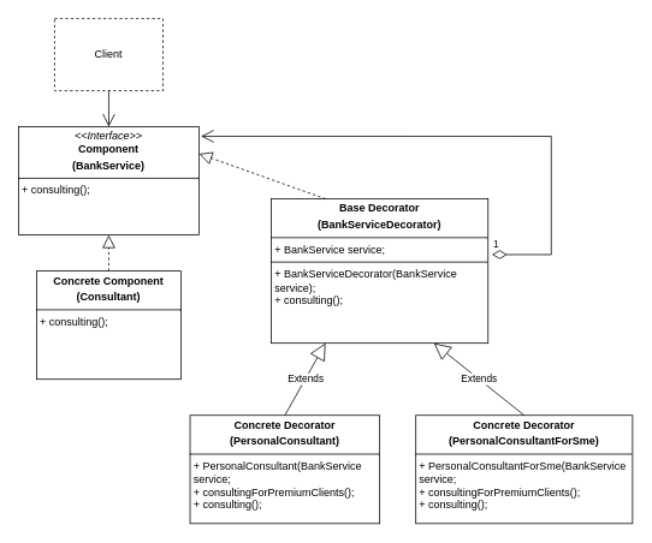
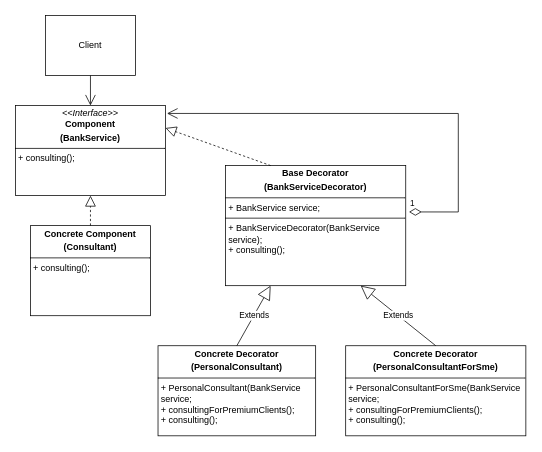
  <mxCell id="0" />
  <mxCell id="1" parent="0" />
  <mxCell id="2" value="&lt;p style=&quot;margin:0px;margin-top:4px;text-align:center;&quot;&gt;&lt;i&gt;&amp;lt;&amp;lt;Interface&amp;gt;&amp;gt;&lt;/i&gt;&lt;br&gt;&lt;b&gt;Component&lt;/b&gt;&lt;/p&gt;&lt;p style=&quot;margin:0px;margin-top:4px;text-align:center;&quot;&gt;&lt;b&gt;(BankService)&lt;/b&gt;&lt;/p&gt;&lt;hr size=&quot;1&quot; style=&quot;border-style:solid;&quot;&gt;&lt;p style=&quot;margin:0px;margin-left:4px;&quot;&gt;+ consulting();&lt;br&gt;&lt;br&gt;&lt;/p&gt;" style="verticalAlign=top;align=left;overflow=fill;html=1;whiteSpace=wrap;" vertex="1" parent="1"><mxGeometry x="20" y="140" width="200" height="120" as="geometry" /></mxCell>
- <mxCell id="3" value="Client" style="html=1;whiteSpace=wrap;dashed=1;" vertex="1" parent="1"><mxGeometry x="60" y="20" width="120" height="80" as="geometry" /></mxCell>
+ <mxCell id="3" value="Client" style="html=1;whiteSpace=wrap;" vertex="1" parent="1"><mxGeometry x="60" y="20" width="120" height="80" as="geometry" /></mxCell>
  <mxCell id="4" value="&lt;p style=&quot;margin:0px;margin-top:4px;text-align:center;&quot;&gt;&lt;b&gt;Concrete Component&lt;/b&gt;&lt;/p&gt;&lt;p style=&quot;margin:0px;margin-top:4px;text-align:center;&quot;&gt;&lt;b&gt;(Consultant)&lt;/b&gt;&lt;/p&gt;&lt;hr size=&quot;1&quot; style=&quot;border-style:solid;&quot;&gt;&lt;p style=&quot;margin:0px;margin-left:4px;&quot;&gt;+ consulting();&lt;/p&gt;" style="verticalAlign=top;align=left;overflow=fill;html=1;whiteSpace=wrap;" vertex="1" parent="1"><mxGeometry x="40" y="300" width="160" height="120" as="geometry" /></mxCell>
  <mxCell id="5" value="&lt;p style=&quot;margin:0px;margin-top:4px;text-align:center;&quot;&gt;&lt;b&gt;Base Decorator&lt;/b&gt;&lt;/p&gt;&lt;p style=&quot;margin:0px;margin-top:4px;text-align:center;&quot;&gt;&lt;b&gt;(BankServiсeDecorator)&lt;/b&gt;&lt;/p&gt;&lt;hr size=&quot;1&quot; style=&quot;border-style:solid;&quot;&gt;&lt;p style=&quot;margin:0px;margin-left:4px;&quot;&gt;+ BankService service;&lt;/p&gt;&lt;hr size=&quot;1&quot; style=&quot;border-style:solid;&quot;&gt;&lt;p style=&quot;margin:0px;margin-left:4px;&quot;&gt;+ BankServiceDecorator(BankService service);&lt;/p&gt;&lt;p style=&quot;margin:0px;margin-left:4px;&quot;&gt;+ consulting();&lt;/p&gt;" style="verticalAlign=top;align=left;overflow=fill;html=1;whiteSpace=wrap;" vertex="1" parent="1"><mxGeometry x="300" y="220" width="240" height="160" as="geometry" /></mxCell>
  <mxCell id="6" value="" style="endArrow=open;endFill=1;endSize=12;html=1;rounded=0;exitX=0.5;exitY=1;exitDx=0;exitDy=0;entryX=0.5;entryY=0;entryDx=0;entryDy=0;" edge="1" parent="1" source="3" target="2"><mxGeometry width="160" relative="1" as="geometry"><mxPoint x="80" y="270" as="sourcePoint" /><mxPoint x="240" y="270" as="targetPoint" /></mxGeometry></mxCell>
  <mxCell id="7" value="" style="endArrow=block;dashed=1;endFill=0;endSize=12;html=1;rounded=0;exitX=0.5;exitY=0;exitDx=0;exitDy=0;entryX=0.5;entryY=1;entryDx=0;entryDy=0;" edge="1" parent="1" source="4" target="2"><mxGeometry width="160" relative="1" as="geometry"><mxPoint x="80" y="170" as="sourcePoint" /><mxPoint x="240" y="170" as="targetPoint" /></mxGeometry></mxCell>
  <mxCell id="8" value="" style="endArrow=block;dashed=1;endFill=0;endSize=12;html=1;rounded=0;exitX=0.25;exitY=0;exitDx=0;exitDy=0;entryX=1;entryY=0.25;entryDx=0;entryDy=0;" edge="1" parent="1" source="5" target="2"><mxGeometry width="160" relative="1" as="geometry"><mxPoint x="80" y="170" as="sourcePoint" /><mxPoint x="240" y="170" as="targetPoint" /></mxGeometry></mxCell>
  <mxCell id="9" value="&lt;p style=&quot;margin:0px;margin-top:4px;text-align:center;&quot;&gt;&lt;b&gt;Concrete Decorator&lt;/b&gt;&lt;/p&gt;&lt;p style=&quot;margin:0px;margin-top:4px;text-align:center;&quot;&gt;&lt;b&gt;(PersonalConsultant)&lt;/b&gt;&lt;/p&gt;&lt;hr size=&quot;1&quot; style=&quot;border-style:solid;&quot;&gt;&lt;p style=&quot;margin:0px;margin-left:4px;&quot;&gt;+ PersonalConsultant(BankService service;&lt;/p&gt;&lt;p style=&quot;margin:0px;margin-left:4px;&quot;&gt;+ consultingForPremiumClients();&lt;/p&gt;&lt;p style=&quot;margin:0px;margin-left:4px;&quot;&gt;+ consulting();&lt;/p&gt;" style="verticalAlign=top;align=left;overflow=fill;html=1;whiteSpace=wrap;" vertex="1" parent="1"><mxGeometry x="210" y="460" width="210" height="120" as="geometry" /></mxCell>
  <mxCell id="10" value="&lt;p style=&quot;margin:0px;margin-top:4px;text-align:center;&quot;&gt;&lt;b&gt;Concrete Decorator&lt;/b&gt;&lt;/p&gt;&lt;p style=&quot;margin:0px;margin-top:4px;text-align:center;&quot;&gt;&lt;b&gt;(PersonalConsultantForSme)&lt;/b&gt;&lt;/p&gt;&lt;hr size=&quot;1&quot; style=&quot;border-style:solid;&quot;&gt;&lt;p style=&quot;margin:0px;margin-left:4px;&quot;&gt;+ PersonalConsultantForSme(BankService service;&lt;/p&gt;&lt;p style=&quot;margin:0px;margin-left:4px;&quot;&gt;+ consultingForPremiumClients();&lt;/p&gt;&lt;p style=&quot;margin:0px;margin-left:4px;&quot;&gt;+ consulting();&lt;/p&gt;" style="verticalAlign=top;align=left;overflow=fill;html=1;whiteSpace=wrap;" vertex="1" parent="1"><mxGeometry x="460" y="460" width="240" height="120" as="geometry" /></mxCell>
  <mxCell id="11" value="Extends" style="endArrow=block;endSize=16;endFill=0;html=1;rounded=0;exitX=0.5;exitY=0;exitDx=0;exitDy=0;entryX=0.25;entryY=1;entryDx=0;entryDy=0;" edge="1" parent="1" source="9" target="5"><mxGeometry width="160" relative="1" as="geometry"><mxPoint x="180" y="270" as="sourcePoint" /><mxPoint x="340" y="270" as="targetPoint" /></mxGeometry></mxCell>
  <mxCell id="12" value="Extends" style="endArrow=block;endSize=16;endFill=0;html=1;rounded=0;exitX=0.5;exitY=0;exitDx=0;exitDy=0;entryX=0.75;entryY=1;entryDx=0;entryDy=0;" edge="1" parent="1" source="10" target="5"><mxGeometry width="160" relative="1" as="geometry"><mxPoint x="190" y="270" as="sourcePoint" /><mxPoint x="350" y="270" as="targetPoint" /></mxGeometry></mxCell>
  <mxCell id="13" value="1" style="endArrow=open;html=1;endSize=12;startArrow=diamondThin;startSize=14;startFill=0;edgeStyle=orthogonalEdgeStyle;align=left;verticalAlign=bottom;rounded=0;exitX=1.018;exitY=0.386;exitDx=0;exitDy=0;exitPerimeter=0;entryX=1.01;entryY=0.088;entryDx=0;entryDy=0;entryPerimeter=0;" edge="1" parent="1" source="5" target="2"><mxGeometry x="-1" y="3" relative="1" as="geometry"><mxPoint x="190" y="270" as="sourcePoint" /><mxPoint x="610" y="80" as="targetPoint" /><Array as="points"><mxPoint x="610" y="282" /><mxPoint x="610" y="151" /></Array></mxGeometry></mxCell>
